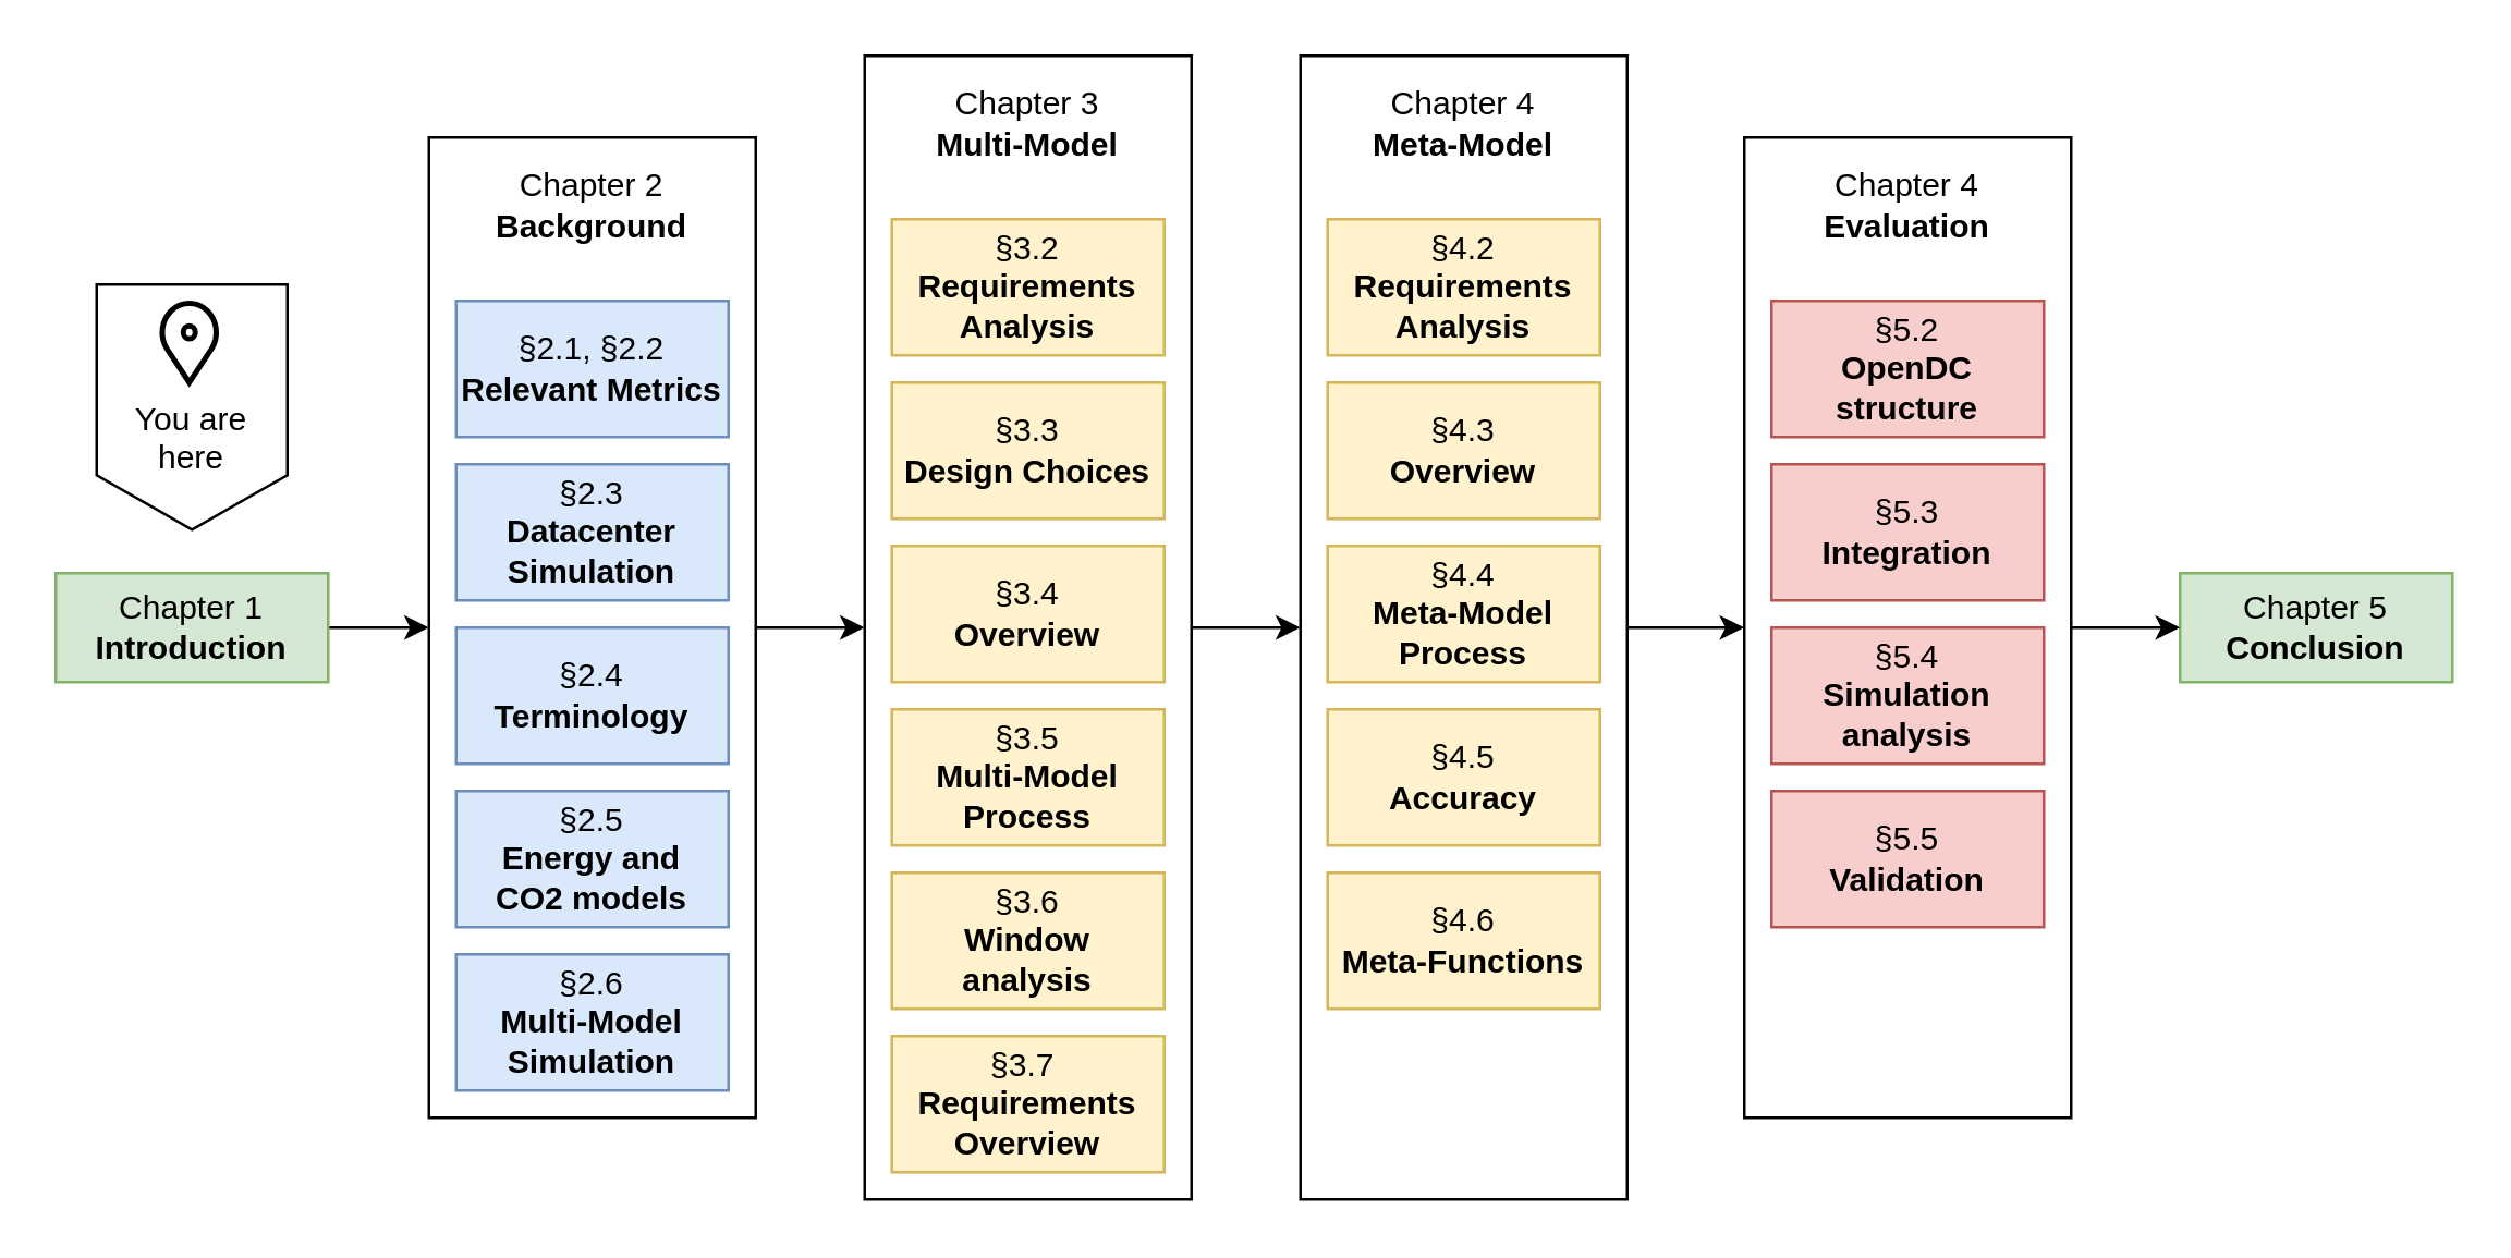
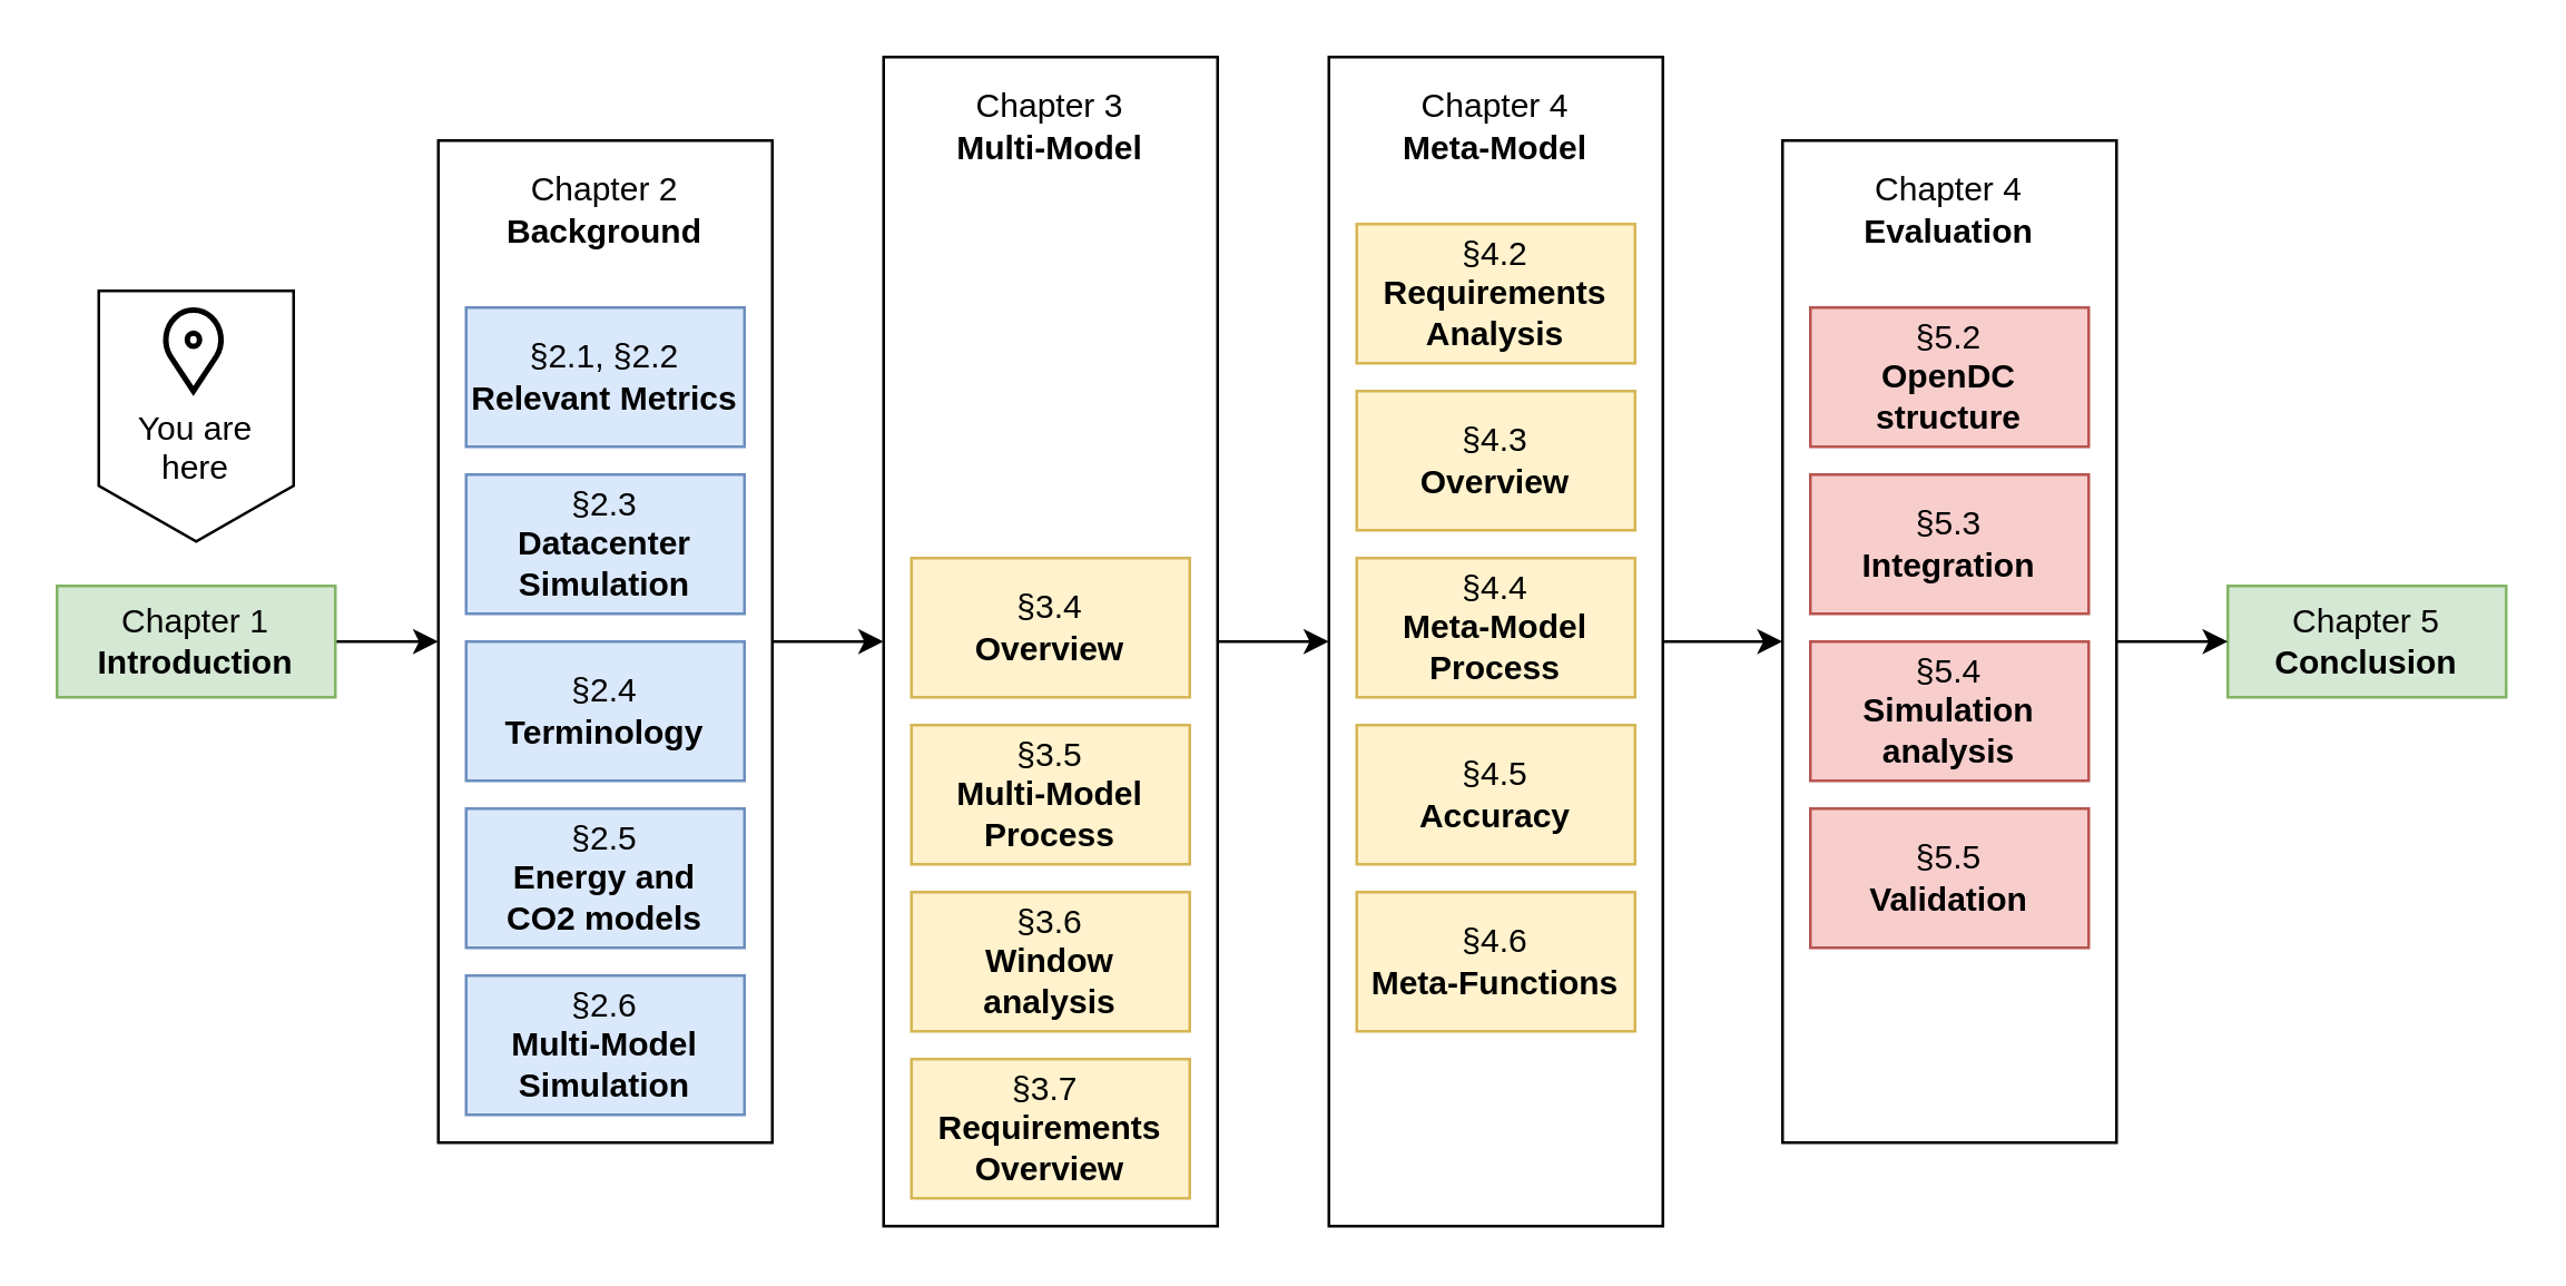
  <mxCell id="0" />
  <mxCell id="1" parent="0" />
  <mxCell id="2" style="edgeStyle=orthogonalEdgeStyle;rounded=0;orthogonalLoop=1;jettySize=auto;html=1;entryX=0;entryY=0.5;entryDx=0;entryDy=0;" edge="1" parent="1" source="3" target="6"><mxGeometry relative="1" as="geometry" /></mxCell>
  <mxCell id="3" value="Chapter 1&lt;br&gt;&lt;b&gt;Introduction&lt;/b&gt;" style="rounded=0;whiteSpace=wrap;html=1;fillColor=#d5e8d4;strokeColor=#82b366;" vertex="1" parent="1"><mxGeometry x="20" y="210" width="100" height="40" as="geometry" /></mxCell>
  <mxCell id="4" value="Chapter 5&lt;br&gt;&lt;b&gt;Conclusion&lt;/b&gt;" style="rounded=0;whiteSpace=wrap;html=1;fillColor=#d5e8d4;strokeColor=#82b366;" vertex="1" parent="1"><mxGeometry x="800" y="210" width="100" height="40" as="geometry" /></mxCell>
  <mxCell id="5" value="" style="group" vertex="1" connectable="0" parent="1"><mxGeometry x="157" y="50" width="120" height="360" as="geometry" /></mxCell>
  <mxCell id="6" value="" style="rounded=0;whiteSpace=wrap;html=1;container=0;" vertex="1" parent="5"><mxGeometry width="120" height="360" as="geometry" /></mxCell>
  <mxCell id="7" value="Chapter 2&lt;br&gt;&lt;b&gt;Background&lt;/b&gt;" style="text;html=1;strokeColor=none;fillColor=none;align=center;verticalAlign=middle;whiteSpace=wrap;rounded=0;container=0;" vertex="1" parent="5"><mxGeometry x="30" y="10" width="60" height="30" as="geometry" /></mxCell>
  <mxCell id="8" value="§2.1, §2.2&lt;br&gt;&lt;b&gt;Relevant Metrics&lt;/b&gt;" style="rounded=0;whiteSpace=wrap;html=1;fillColor=#dae8fc;strokeColor=#6c8ebf;container=0;" vertex="1" parent="5"><mxGeometry x="10" y="60" width="100" height="50" as="geometry" /></mxCell>
  <mxCell id="9" value="§2.3&lt;br&gt;&lt;b&gt;Datacenter Simulation&lt;/b&gt;" style="rounded=0;whiteSpace=wrap;html=1;fillColor=#dae8fc;strokeColor=#6c8ebf;container=0;" vertex="1" parent="5"><mxGeometry x="10" y="120" width="100" height="50" as="geometry" /></mxCell>
  <mxCell id="10" value="§2.4&lt;br&gt;&lt;b&gt;Terminology&lt;/b&gt;" style="rounded=0;whiteSpace=wrap;html=1;fillColor=#dae8fc;strokeColor=#6c8ebf;container=0;" vertex="1" parent="5"><mxGeometry x="10" y="180" width="100" height="50" as="geometry" /></mxCell>
  <mxCell id="11" value="§2.5&lt;br&gt;&lt;b&gt;Energy and &lt;br&gt;CO2 models&lt;/b&gt;" style="rounded=0;whiteSpace=wrap;html=1;fillColor=#dae8fc;strokeColor=#6c8ebf;" vertex="1" parent="5"><mxGeometry x="10" y="240" width="100" height="50" as="geometry" /></mxCell>
  <mxCell id="12" value="§2.6&lt;br&gt;&lt;b&gt;Multi-Model Simulation&lt;/b&gt;" style="rounded=0;whiteSpace=wrap;html=1;fillColor=#dae8fc;strokeColor=#6c8ebf;" vertex="1" parent="5"><mxGeometry x="10" y="300" width="100" height="50" as="geometry" /></mxCell>
  <mxCell id="13" value="" style="group" vertex="1" connectable="0" parent="1"><mxGeometry x="317" y="20" width="120" height="420" as="geometry" /></mxCell>
  <mxCell id="14" value="" style="rounded=0;whiteSpace=wrap;html=1;container=0;" vertex="1" parent="13"><mxGeometry width="120" height="420" as="geometry" /></mxCell>
  <mxCell id="15" value="Chapter 3&lt;br&gt;&lt;b&gt;Multi-Model&lt;/b&gt;" style="text;html=1;strokeColor=none;fillColor=none;align=center;verticalAlign=middle;whiteSpace=wrap;rounded=0;container=0;" vertex="1" parent="13"><mxGeometry x="10" y="10" width="100" height="30" as="geometry" /></mxCell>
- <mxCell id="16" value="§3.2&lt;br&gt;&lt;b&gt;Requirements Analysis&lt;/b&gt;" style="rounded=0;whiteSpace=wrap;html=1;fillColor=#fff2cc;strokeColor=#d6b656;container=0;" vertex="1" parent="13"><mxGeometry x="10" y="60" width="100" height="50" as="geometry" /></mxCell>
- <mxCell id="17" value="§3.3&lt;br&gt;&lt;b&gt;Design Choices&lt;/b&gt;" style="rounded=0;whiteSpace=wrap;html=1;fillColor=#fff2cc;strokeColor=#d6b656;container=0;" vertex="1" parent="13"><mxGeometry x="10" y="120" width="100" height="50" as="geometry" /></mxCell>
  <mxCell id="18" value="§3.4&lt;br&gt;&lt;b&gt;Overview&lt;/b&gt;" style="rounded=0;whiteSpace=wrap;html=1;fillColor=#fff2cc;strokeColor=#d6b656;container=0;" vertex="1" parent="13"><mxGeometry x="10" y="180" width="100" height="50" as="geometry" /></mxCell>
  <mxCell id="19" value="§3.5&lt;br&gt;&lt;b&gt;Multi-Model Process&lt;/b&gt;" style="rounded=0;whiteSpace=wrap;html=1;fillColor=#fff2cc;strokeColor=#d6b656;" vertex="1" parent="13"><mxGeometry x="10" y="240" width="100" height="50" as="geometry" /></mxCell>
  <mxCell id="20" value="§3.6&lt;br&gt;&lt;b&gt;Window&lt;br&gt;analysis&lt;/b&gt;" style="rounded=0;whiteSpace=wrap;html=1;fillColor=#fff2cc;strokeColor=#d6b656;" vertex="1" parent="13"><mxGeometry x="10" y="300" width="100" height="50" as="geometry" /></mxCell>
  <mxCell id="21" value="§3.7&amp;nbsp;&lt;br&gt;&lt;b&gt;Requirements Overview&lt;/b&gt;" style="rounded=0;whiteSpace=wrap;html=1;fillColor=#fff2cc;strokeColor=#d6b656;" vertex="1" parent="13"><mxGeometry x="10" y="360" width="100" height="50" as="geometry" /></mxCell>
  <mxCell id="22" value="" style="group" vertex="1" connectable="0" parent="1"><mxGeometry x="477" y="20" width="120" height="420" as="geometry" /></mxCell>
  <mxCell id="23" value="" style="rounded=0;whiteSpace=wrap;html=1;container=0;" vertex="1" parent="22"><mxGeometry width="120" height="420" as="geometry" /></mxCell>
  <mxCell id="24" value="Chapter 4&lt;br&gt;&lt;b&gt;Meta-Model&lt;/b&gt;" style="text;html=1;strokeColor=none;fillColor=none;align=center;verticalAlign=middle;whiteSpace=wrap;rounded=0;container=0;" vertex="1" parent="22"><mxGeometry x="10" y="10" width="100" height="30" as="geometry" /></mxCell>
  <mxCell id="25" value="§4.2&lt;br&gt;&lt;b&gt;Requirements Analysis&lt;/b&gt;" style="rounded=0;whiteSpace=wrap;html=1;fillColor=#fff2cc;strokeColor=#d6b656;container=0;" vertex="1" parent="22"><mxGeometry x="10" y="60" width="100" height="50" as="geometry" /></mxCell>
  <mxCell id="26" value="§4.3&lt;br&gt;&lt;b&gt;Overview&lt;/b&gt;" style="rounded=0;whiteSpace=wrap;html=1;fillColor=#fff2cc;strokeColor=#d6b656;container=0;" vertex="1" parent="22"><mxGeometry x="10" y="120" width="100" height="50" as="geometry" /></mxCell>
  <mxCell id="27" value="§4.4&lt;br&gt;&lt;b&gt;Meta-Model Process&lt;/b&gt;" style="rounded=0;whiteSpace=wrap;html=1;fillColor=#fff2cc;strokeColor=#d6b656;container=0;" vertex="1" parent="22"><mxGeometry x="10" y="180" width="100" height="50" as="geometry" /></mxCell>
  <mxCell id="28" value="§4.5&lt;br&gt;&lt;b&gt;Accuracy&lt;/b&gt;" style="rounded=0;whiteSpace=wrap;html=1;fillColor=#fff2cc;strokeColor=#d6b656;" vertex="1" parent="22"><mxGeometry x="10" y="240" width="100" height="50" as="geometry" /></mxCell>
  <mxCell id="29" value="§4.6&lt;br&gt;&lt;b&gt;Meta-Functions&lt;/b&gt;" style="rounded=0;whiteSpace=wrap;html=1;fillColor=#fff2cc;strokeColor=#d6b656;" vertex="1" parent="22"><mxGeometry x="10" y="300" width="100" height="50" as="geometry" /></mxCell>
  <mxCell id="30" value="" style="group" vertex="1" connectable="0" parent="1"><mxGeometry x="640" y="50" width="120" height="360" as="geometry" /></mxCell>
  <mxCell id="31" value="" style="rounded=0;whiteSpace=wrap;html=1;container=0;" vertex="1" parent="30"><mxGeometry width="120" height="360" as="geometry" /></mxCell>
  <mxCell id="32" value="Chapter 4&lt;br&gt;&lt;b&gt;Evaluation&lt;/b&gt;" style="text;html=1;strokeColor=none;fillColor=none;align=center;verticalAlign=middle;whiteSpace=wrap;rounded=0;container=0;" vertex="1" parent="30"><mxGeometry x="10" y="10" width="100" height="30" as="geometry" /></mxCell>
  <mxCell id="33" value="§5.2&lt;br&gt;&lt;b&gt;OpenDC structure&lt;/b&gt;" style="rounded=0;whiteSpace=wrap;html=1;fillColor=#f8cecc;strokeColor=#b85450;container=0;" vertex="1" parent="30"><mxGeometry x="10" y="60" width="100" height="50" as="geometry" /></mxCell>
  <mxCell id="34" value="§5.3&lt;br&gt;&lt;b&gt;Integration&lt;/b&gt;" style="rounded=0;whiteSpace=wrap;html=1;fillColor=#f8cecc;strokeColor=#b85450;container=0;" vertex="1" parent="30"><mxGeometry x="10" y="120" width="100" height="50" as="geometry" /></mxCell>
  <mxCell id="35" value="§5.4&lt;br&gt;&lt;b&gt;Simulation analysis&lt;/b&gt;" style="rounded=0;whiteSpace=wrap;html=1;fillColor=#f8cecc;strokeColor=#b85450;container=0;" vertex="1" parent="30"><mxGeometry x="10" y="180" width="100" height="50" as="geometry" /></mxCell>
  <mxCell id="36" value="§5.5&lt;br&gt;&lt;b&gt;Validation&lt;/b&gt;" style="rounded=0;whiteSpace=wrap;html=1;fillColor=#f8cecc;strokeColor=#b85450;" vertex="1" parent="30"><mxGeometry x="10" y="240" width="100" height="50" as="geometry" /></mxCell>
  <mxCell id="37" style="edgeStyle=orthogonalEdgeStyle;rounded=0;orthogonalLoop=1;jettySize=auto;html=1;entryX=0;entryY=0.5;entryDx=0;entryDy=0;" edge="1" parent="1" source="6" target="14"><mxGeometry relative="1" as="geometry" /></mxCell>
  <mxCell id="38" style="edgeStyle=orthogonalEdgeStyle;rounded=0;orthogonalLoop=1;jettySize=auto;html=1;entryX=0;entryY=0.5;entryDx=0;entryDy=0;" edge="1" parent="1" source="14" target="23"><mxGeometry relative="1" as="geometry" /></mxCell>
  <mxCell id="39" style="edgeStyle=orthogonalEdgeStyle;rounded=0;orthogonalLoop=1;jettySize=auto;html=1;entryX=0;entryY=0.5;entryDx=0;entryDy=0;" edge="1" parent="1" source="23" target="31"><mxGeometry relative="1" as="geometry" /></mxCell>
  <mxCell id="40" style="edgeStyle=orthogonalEdgeStyle;rounded=0;orthogonalLoop=1;jettySize=auto;html=1;entryX=0;entryY=0.5;entryDx=0;entryDy=0;" edge="1" parent="1" source="31" target="4"><mxGeometry relative="1" as="geometry" /></mxCell>
  <mxCell id="41" value="&lt;br&gt;&lt;br&gt;&lt;br&gt;You are here" style="shape=callout;whiteSpace=wrap;html=1;perimeter=calloutPerimeter;size=20;position=0;base=70;" vertex="1" parent="1"><mxGeometry x="35" y="104" width="70" height="90" as="geometry" /></mxCell>
  <mxCell id="42" value="" style="html=1;verticalLabelPosition=bottom;align=center;labelBackgroundColor=#ffffff;verticalAlign=top;strokeWidth=2;strokeColor=#000000;shadow=0;dashed=0;shape=mxgraph.ios7.icons.location;" vertex="1" parent="1"><mxGeometry x="58" y="110" width="22" height="30" as="geometry" /></mxCell>
